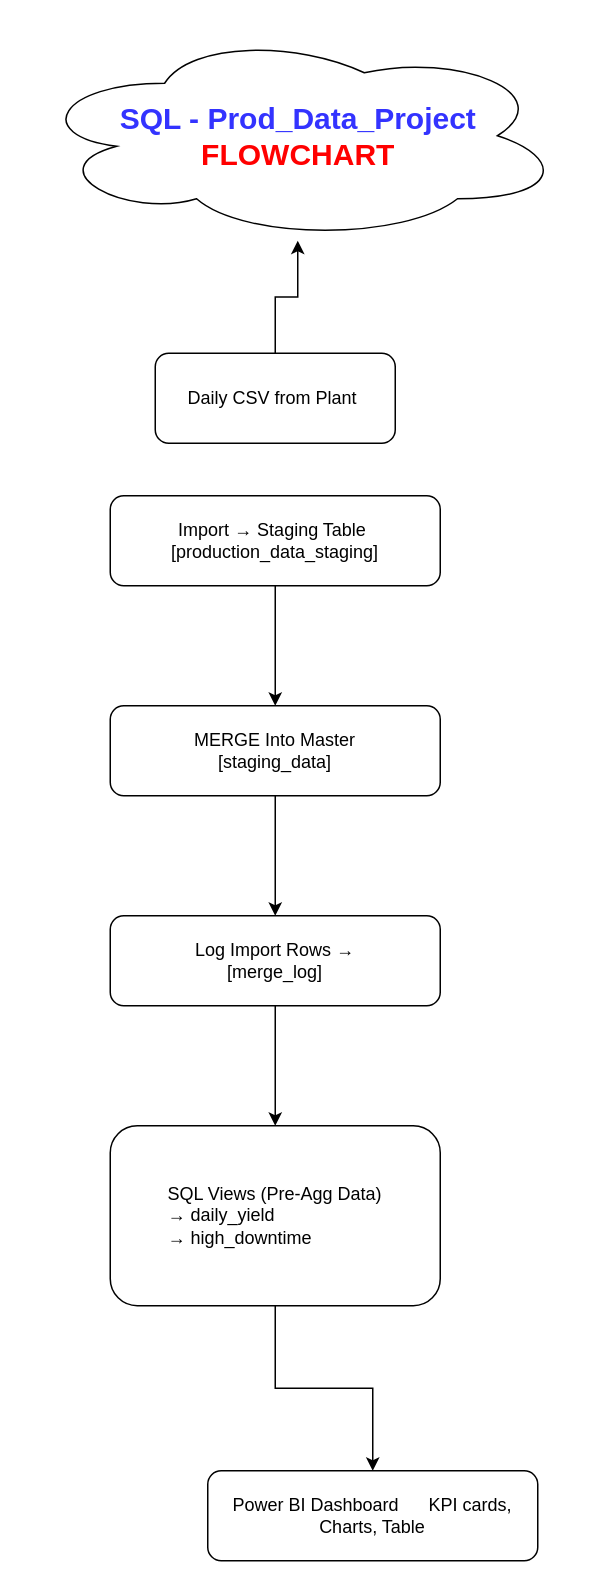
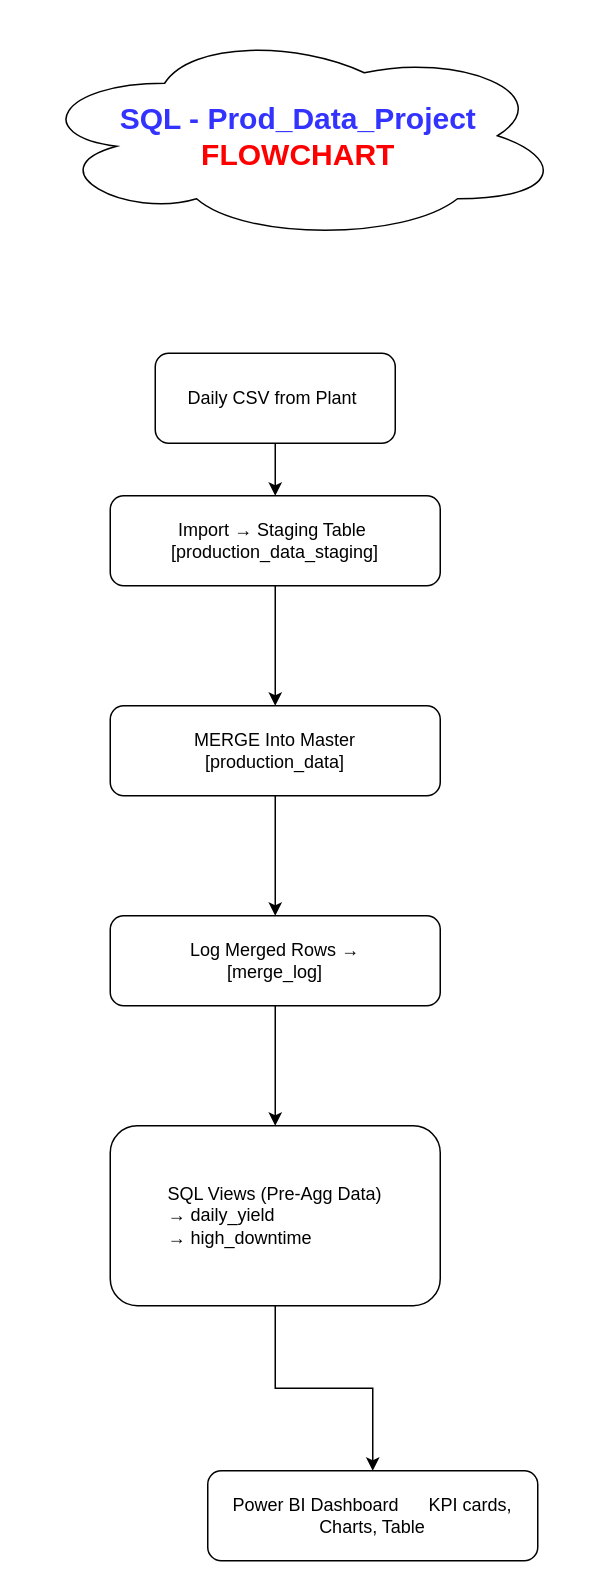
  <mxCell id="0" />
  <mxCell id="1" parent="0" />
- <mxCell id="2" value="" style="edgeStyle=orthogonalEdgeStyle;rounded=0;orthogonalLoop=1;jettySize=auto;html=1;" edge="1" parent="1" source="3" target="13"><mxGeometry relative="1" as="geometry" /></mxCell>
+ <mxCell id="2" value="" style="edgeStyle=orthogonalEdgeStyle;rounded=0;orthogonalLoop=1;jettySize=auto;html=1;" edge="1" parent="1" source="3" target="5"><mxGeometry relative="1" as="geometry" /></mxCell>
  <mxCell id="3" value="Daily CSV from Plant&amp;nbsp;" style="rounded=1;whiteSpace=wrap;html=1;" vertex="1" parent="1"><mxGeometry x="103" y="235" width="160" height="60" as="geometry" /></mxCell>
  <mxCell id="4" value="" style="edgeStyle=orthogonalEdgeStyle;rounded=0;orthogonalLoop=1;jettySize=auto;html=1;" edge="1" parent="1" source="5" target="7"><mxGeometry relative="1" as="geometry" /></mxCell>
  <mxCell id="5" value="&lt;div&gt;Import → Staging Table&lt;span style=&quot;background-color: transparent; color: light-dark(rgb(0, 0, 0), rgb(255, 255, 255));&quot;&gt;&amp;nbsp; [production_data_staging]&lt;/span&gt;&lt;/div&gt;" style="whiteSpace=wrap;html=1;rounded=1;" vertex="1" parent="1"><mxGeometry x="73" y="330" width="220" height="60" as="geometry" /></mxCell>
  <mxCell id="6" value="" style="edgeStyle=orthogonalEdgeStyle;rounded=0;orthogonalLoop=1;jettySize=auto;html=1;" edge="1" parent="1" source="7" target="9"><mxGeometry relative="1" as="geometry" /></mxCell>
- <mxCell id="7" value="&lt;div&gt;MERGE Into Master&lt;br&gt;&lt;span style=&quot;background-color: transparent; color: light-dark(rgb(0, 0, 0), rgb(255, 255, 255));&quot;&gt;[staging_data]&lt;/span&gt;&lt;/div&gt;" style="whiteSpace=wrap;html=1;rounded=1;" vertex="1" parent="1"><mxGeometry x="73" y="470" width="220" height="60" as="geometry" /></mxCell>
+ <mxCell id="7" value="&lt;div&gt;MERGE Into Master&lt;br&gt;&lt;span style=&quot;background-color: transparent; color: light-dark(rgb(0, 0, 0), rgb(255, 255, 255));&quot;&gt;[production_data]&lt;/span&gt;&lt;/div&gt;" style="whiteSpace=wrap;html=1;rounded=1;" vertex="1" parent="1"><mxGeometry x="73" y="470" width="220" height="60" as="geometry" /></mxCell>
  <mxCell id="8" value="" style="edgeStyle=orthogonalEdgeStyle;rounded=0;orthogonalLoop=1;jettySize=auto;html=1;" edge="1" parent="1" source="9" target="11"><mxGeometry relative="1" as="geometry" /></mxCell>
- <mxCell id="9" value="&lt;div&gt;Log Import Rows →&lt;br&gt;&lt;span style=&quot;background-color: transparent; color: light-dark(rgb(0, 0, 0), rgb(255, 255, 255));&quot;&gt;[merge_log]&lt;/span&gt;&lt;/div&gt;" style="whiteSpace=wrap;html=1;rounded=1;" vertex="1" parent="1"><mxGeometry x="73" y="610" width="220" height="60" as="geometry" /></mxCell>
+ <mxCell id="9" value="&lt;div&gt;Log Merged Rows →&lt;br&gt;&lt;span style=&quot;background-color: transparent; color: light-dark(rgb(0, 0, 0), rgb(255, 255, 255));&quot;&gt;[merge_log]&lt;/span&gt;&lt;/div&gt;" style="whiteSpace=wrap;html=1;rounded=1;" vertex="1" parent="1"><mxGeometry x="73" y="610" width="220" height="60" as="geometry" /></mxCell>
  <mxCell id="10" value="" style="edgeStyle=orthogonalEdgeStyle;rounded=0;orthogonalLoop=1;jettySize=auto;html=1;" edge="1" parent="1" source="11" target="12"><mxGeometry relative="1" as="geometry" /></mxCell>
  <mxCell id="11" value="SQL Views (Pre-Agg Data)&lt;br&gt;&lt;div style=&quot;text-align: left;&quot;&gt;&lt;span style=&quot;background-color: transparent; color: light-dark(rgb(0, 0, 0), rgb(255, 255, 255));&quot;&gt;→ daily_yield&lt;/span&gt;&lt;br&gt;&lt;span style=&quot;background-color: transparent; color: light-dark(rgb(0, 0, 0), rgb(255, 255, 255));&quot;&gt;→ high_downtime&lt;/span&gt;&lt;/div&gt;" style="whiteSpace=wrap;html=1;rounded=1;" vertex="1" parent="1"><mxGeometry x="73" y="750" width="220" height="120" as="geometry" /></mxCell>
  <mxCell id="12" value="&lt;div&gt;Power BI Dashboard&amp;nbsp; &amp;nbsp; &amp;nbsp;&lt;span style=&quot;background-color: transparent; color: light-dark(rgb(0, 0, 0), rgb(255, 255, 255));&quot;&gt;&amp;nbsp;KPI cards, Charts, Table&lt;/span&gt;&lt;/div&gt;" style="whiteSpace=wrap;html=1;rounded=1;" vertex="1" parent="1"><mxGeometry x="138" y="980" width="220" height="60" as="geometry" /></mxCell>
  <mxCell id="13" value="&lt;font style=&quot;font-size: 20px;&quot;&gt;&lt;b style=&quot;&quot;&gt;&lt;font style=&quot;color: light-dark(rgb(51, 51, 255), rgb(168, 168, 255));&quot;&gt;SQL - Prod_Data_Project&lt;/font&gt;&lt;br&gt;&lt;font style=&quot;color: rgb(255, 0, 0);&quot;&gt;FLOWCHART&lt;/font&gt;&lt;/b&gt;&lt;/font&gt;" style="ellipse;shape=cloud;whiteSpace=wrap;html=1;align=center;" vertex="1" parent="1"><mxGeometry x="20.5" y="20" width="355" height="140" as="geometry" /></mxCell>
